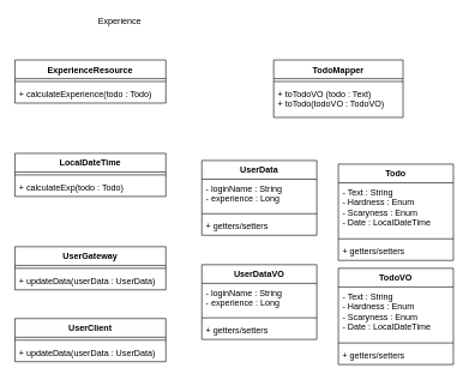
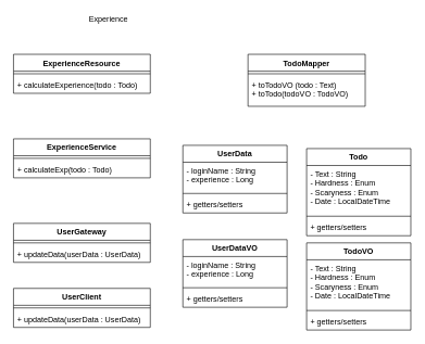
  <mxCell id="0" />
  <mxCell id="1" parent="0" />
  <mxCell id="2" value="Experience" style="text;html=1;resizable=0;points=[];autosize=1;align=left;verticalAlign=top;spacingTop=-4;" parent="1" vertex="1"><mxGeometry x="134" y="20" width="80" height="20" as="geometry" /></mxCell>
- <mxCell id="3" value="LocalDateTime" style="swimlane;fontStyle=1;align=center;verticalAlign=top;childLayout=stackLayout;horizontal=1;startSize=26;horizontalStack=0;resizeParent=1;resizeParentMax=0;resizeLast=0;collapsible=1;marginBottom=0;fillColor=none;" parent="1" vertex="1"><mxGeometry x="20" y="213" width="210" height="60" as="geometry" /></mxCell>
+ <mxCell id="3" value="ExperienceService" style="swimlane;fontStyle=1;align=center;verticalAlign=top;childLayout=stackLayout;horizontal=1;startSize=26;horizontalStack=0;resizeParent=1;resizeParentMax=0;resizeLast=0;collapsible=1;marginBottom=0;fillColor=none;" parent="1" vertex="1"><mxGeometry x="20" y="213" width="210" height="60" as="geometry" /></mxCell>
  <mxCell id="4" value="" style="line;strokeWidth=1;fillColor=none;align=left;verticalAlign=middle;spacingTop=-1;spacingLeft=3;spacingRight=3;rotatable=0;labelPosition=right;points=[];portConstraint=eastwest;" parent="3" vertex="1"><mxGeometry y="26" width="210" height="8" as="geometry" /></mxCell>
  <mxCell id="5" value="+ calculateExp(todo : Todo)" style="text;strokeColor=none;fillColor=none;align=left;verticalAlign=top;spacingLeft=4;spacingRight=4;overflow=hidden;rotatable=0;points=[[0,0.5],[1,0.5]];portConstraint=eastwest;" parent="3" vertex="1"><mxGeometry y="34" width="210" height="26" as="geometry" /></mxCell>
  <mxCell id="6" value="ExperienceResource" style="swimlane;fontStyle=1;align=center;verticalAlign=top;childLayout=stackLayout;horizontal=1;startSize=26;horizontalStack=0;resizeParent=1;resizeParentMax=0;resizeLast=0;collapsible=1;marginBottom=0;fillColor=none;" parent="1" vertex="1"><mxGeometry x="20" y="83" width="210" height="60" as="geometry" /></mxCell>
  <mxCell id="7" value="" style="line;strokeWidth=1;fillColor=none;align=left;verticalAlign=middle;spacingTop=-1;spacingLeft=3;spacingRight=3;rotatable=0;labelPosition=right;points=[];portConstraint=eastwest;" parent="6" vertex="1"><mxGeometry y="26" width="210" height="8" as="geometry" /></mxCell>
  <mxCell id="8" value="+ calculateExperience(todo : Todo)&#10;" style="text;strokeColor=none;fillColor=none;align=left;verticalAlign=top;spacingLeft=4;spacingRight=4;overflow=hidden;rotatable=0;points=[[0,0.5],[1,0.5]];portConstraint=eastwest;" parent="6" vertex="1"><mxGeometry y="34" width="210" height="26" as="geometry" /></mxCell>
  <mxCell id="9" value="TodoMapper" style="swimlane;fontStyle=1;align=center;verticalAlign=top;childLayout=stackLayout;horizontal=1;startSize=26;horizontalStack=0;resizeParent=1;resizeParentMax=0;resizeLast=0;collapsible=1;marginBottom=0;fillColor=none;" parent="1" vertex="1"><mxGeometry x="380" y="83" width="180" height="80" as="geometry" /></mxCell>
  <mxCell id="10" value="" style="line;strokeWidth=1;fillColor=none;align=left;verticalAlign=middle;spacingTop=-1;spacingLeft=3;spacingRight=3;rotatable=0;labelPosition=right;points=[];portConstraint=eastwest;" parent="9" vertex="1"><mxGeometry y="26" width="180" height="8" as="geometry" /></mxCell>
  <mxCell id="11" value="+ toTodoVO (todo : Text)&#10;+ toTodo(todoVO : TodoVO)" style="text;strokeColor=none;fillColor=none;align=left;verticalAlign=top;spacingLeft=4;spacingRight=4;overflow=hidden;rotatable=0;points=[[0,0.5],[1,0.5]];portConstraint=eastwest;" parent="9" vertex="1"><mxGeometry y="34" width="180" height="46" as="geometry" /></mxCell>
  <mxCell id="12" value="UserGateway" style="swimlane;fontStyle=1;align=center;verticalAlign=top;childLayout=stackLayout;horizontal=1;startSize=26;horizontalStack=0;resizeParent=1;resizeParentMax=0;resizeLast=0;collapsible=1;marginBottom=0;fillColor=none;" parent="1" vertex="1"><mxGeometry x="20" y="343" width="210" height="60" as="geometry" /></mxCell>
  <mxCell id="13" value="" style="line;strokeWidth=1;fillColor=none;align=left;verticalAlign=middle;spacingTop=-1;spacingLeft=3;spacingRight=3;rotatable=0;labelPosition=right;points=[];portConstraint=eastwest;" parent="12" vertex="1"><mxGeometry y="26" width="210" height="8" as="geometry" /></mxCell>
  <mxCell id="14" value="+ updateData(userData : UserData)" style="text;strokeColor=none;fillColor=none;align=left;verticalAlign=top;spacingLeft=4;spacingRight=4;overflow=hidden;rotatable=0;points=[[0,0.5],[1,0.5]];portConstraint=eastwest;" parent="12" vertex="1"><mxGeometry y="34" width="210" height="26" as="geometry" /></mxCell>
  <mxCell id="15" value="UserClient" style="swimlane;fontStyle=1;align=center;verticalAlign=top;childLayout=stackLayout;horizontal=1;startSize=26;horizontalStack=0;resizeParent=1;resizeParentMax=0;resizeLast=0;collapsible=1;marginBottom=0;fillColor=none;" parent="1" vertex="1"><mxGeometry x="20" y="443" width="210" height="60" as="geometry" /></mxCell>
  <mxCell id="16" value="" style="line;strokeWidth=1;fillColor=none;align=left;verticalAlign=middle;spacingTop=-1;spacingLeft=3;spacingRight=3;rotatable=0;labelPosition=right;points=[];portConstraint=eastwest;" parent="15" vertex="1"><mxGeometry y="26" width="210" height="8" as="geometry" /></mxCell>
  <mxCell id="17" value="+ updateData(userData : UserData)" style="text;strokeColor=none;fillColor=none;align=left;verticalAlign=top;spacingLeft=4;spacingRight=4;overflow=hidden;rotatable=0;points=[[0,0.5],[1,0.5]];portConstraint=eastwest;" parent="15" vertex="1"><mxGeometry y="34" width="210" height="26" as="geometry" /></mxCell>
  <mxCell id="18" value="Todo" style="swimlane;fontStyle=1;align=center;verticalAlign=top;childLayout=stackLayout;horizontal=1;startSize=26;horizontalStack=0;resizeParent=1;resizeParentMax=0;resizeLast=0;collapsible=1;marginBottom=0;fillColor=none;" parent="1" vertex="1"><mxGeometry x="470" y="228" width="160" height="134" as="geometry" /></mxCell>
  <mxCell id="19" value="- Text : String&#10;- Hardness : Enum&#10;- Scaryness : Enum&#10;- Date : LocalDateTime" style="text;strokeColor=none;fillColor=none;align=left;verticalAlign=top;spacingLeft=4;spacingRight=4;overflow=hidden;rotatable=0;points=[[0,0.5],[1,0.5]];portConstraint=eastwest;" parent="18" vertex="1"><mxGeometry y="26" width="160" height="74" as="geometry" /></mxCell>
  <mxCell id="20" value="" style="line;strokeWidth=1;fillColor=none;align=left;verticalAlign=middle;spacingTop=-1;spacingLeft=3;spacingRight=3;rotatable=0;labelPosition=right;points=[];portConstraint=eastwest;" parent="18" vertex="1"><mxGeometry y="100" width="160" height="8" as="geometry" /></mxCell>
  <mxCell id="21" value="+ getters/setters" style="text;strokeColor=none;fillColor=none;align=left;verticalAlign=top;spacingLeft=4;spacingRight=4;overflow=hidden;rotatable=0;points=[[0,0.5],[1,0.5]];portConstraint=eastwest;" parent="18" vertex="1"><mxGeometry y="108" width="160" height="26" as="geometry" /></mxCell>
  <mxCell id="22" value="TodoVO" style="swimlane;fontStyle=1;align=center;verticalAlign=top;childLayout=stackLayout;horizontal=1;startSize=26;horizontalStack=0;resizeParent=1;resizeParentMax=0;resizeLast=0;collapsible=1;marginBottom=0;fillColor=none;" parent="1" vertex="1"><mxGeometry x="470" y="373" width="160" height="134" as="geometry" /></mxCell>
  <mxCell id="23" value="- Text : String&#10;- Hardness : Enum&#10;- Scaryness : Enum&#10;- Date : LocalDateTime" style="text;strokeColor=none;fillColor=none;align=left;verticalAlign=top;spacingLeft=4;spacingRight=4;overflow=hidden;rotatable=0;points=[[0,0.5],[1,0.5]];portConstraint=eastwest;" parent="22" vertex="1"><mxGeometry y="26" width="160" height="74" as="geometry" /></mxCell>
  <mxCell id="24" value="" style="line;strokeWidth=1;fillColor=none;align=left;verticalAlign=middle;spacingTop=-1;spacingLeft=3;spacingRight=3;rotatable=0;labelPosition=right;points=[];portConstraint=eastwest;" parent="22" vertex="1"><mxGeometry y="100" width="160" height="8" as="geometry" /></mxCell>
  <mxCell id="25" value="+ getters/setters" style="text;strokeColor=none;fillColor=none;align=left;verticalAlign=top;spacingLeft=4;spacingRight=4;overflow=hidden;rotatable=0;points=[[0,0.5],[1,0.5]];portConstraint=eastwest;" parent="22" vertex="1"><mxGeometry y="108" width="160" height="26" as="geometry" /></mxCell>
  <mxCell id="26" value="UserData" style="swimlane;fontStyle=1;align=center;verticalAlign=top;childLayout=stackLayout;horizontal=1;startSize=26;horizontalStack=0;resizeParent=1;resizeParentMax=0;resizeLast=0;collapsible=1;marginBottom=0;fillColor=none;" parent="1" vertex="1"><mxGeometry x="280" y="223" width="160" height="104" as="geometry" /></mxCell>
  <mxCell id="27" value="- loginName : String&#10;- experience : Long" style="text;strokeColor=none;fillColor=none;align=left;verticalAlign=top;spacingLeft=4;spacingRight=4;overflow=hidden;rotatable=0;points=[[0,0.5],[1,0.5]];portConstraint=eastwest;" parent="26" vertex="1"><mxGeometry y="26" width="160" height="44" as="geometry" /></mxCell>
  <mxCell id="28" value="" style="line;strokeWidth=1;fillColor=none;align=left;verticalAlign=middle;spacingTop=-1;spacingLeft=3;spacingRight=3;rotatable=0;labelPosition=right;points=[];portConstraint=eastwest;" parent="26" vertex="1"><mxGeometry y="70" width="160" height="8" as="geometry" /></mxCell>
  <mxCell id="29" value="+ getters/setters" style="text;strokeColor=none;fillColor=none;align=left;verticalAlign=top;spacingLeft=4;spacingRight=4;overflow=hidden;rotatable=0;points=[[0,0.5],[1,0.5]];portConstraint=eastwest;" parent="26" vertex="1"><mxGeometry y="78" width="160" height="26" as="geometry" /></mxCell>
  <mxCell id="30" value="UserDataVO" style="swimlane;fontStyle=1;align=center;verticalAlign=top;childLayout=stackLayout;horizontal=1;startSize=26;horizontalStack=0;resizeParent=1;resizeParentMax=0;resizeLast=0;collapsible=1;marginBottom=0;fillColor=none;" parent="1" vertex="1"><mxGeometry x="280" y="368" width="160" height="104" as="geometry" /></mxCell>
  <mxCell id="31" value="- loginName : String&#10;- experience : Long" style="text;strokeColor=none;fillColor=none;align=left;verticalAlign=top;spacingLeft=4;spacingRight=4;overflow=hidden;rotatable=0;points=[[0,0.5],[1,0.5]];portConstraint=eastwest;" parent="30" vertex="1"><mxGeometry y="26" width="160" height="44" as="geometry" /></mxCell>
  <mxCell id="32" value="" style="line;strokeWidth=1;fillColor=none;align=left;verticalAlign=middle;spacingTop=-1;spacingLeft=3;spacingRight=3;rotatable=0;labelPosition=right;points=[];portConstraint=eastwest;" parent="30" vertex="1"><mxGeometry y="70" width="160" height="8" as="geometry" /></mxCell>
  <mxCell id="33" value="+ getters/setters" style="text;strokeColor=none;fillColor=none;align=left;verticalAlign=top;spacingLeft=4;spacingRight=4;overflow=hidden;rotatable=0;points=[[0,0.5],[1,0.5]];portConstraint=eastwest;" parent="30" vertex="1"><mxGeometry y="78" width="160" height="26" as="geometry" /></mxCell>
